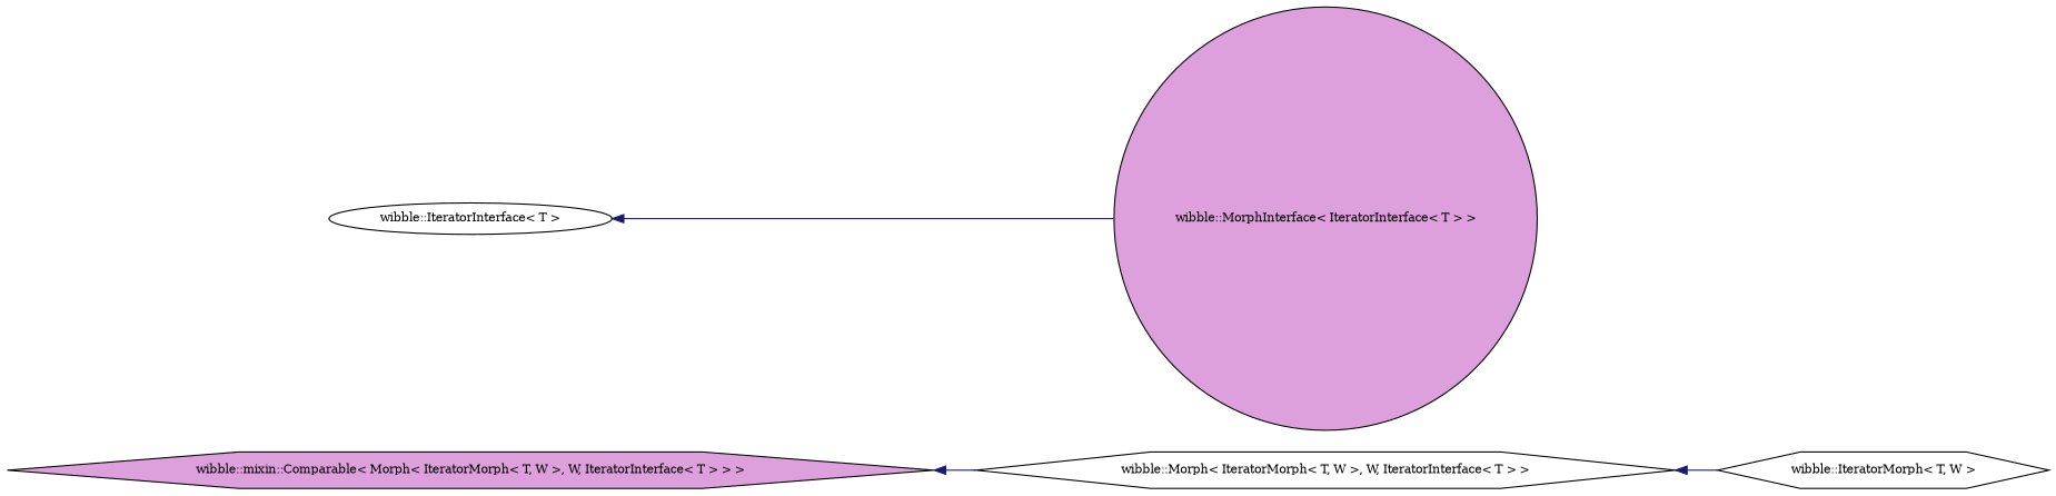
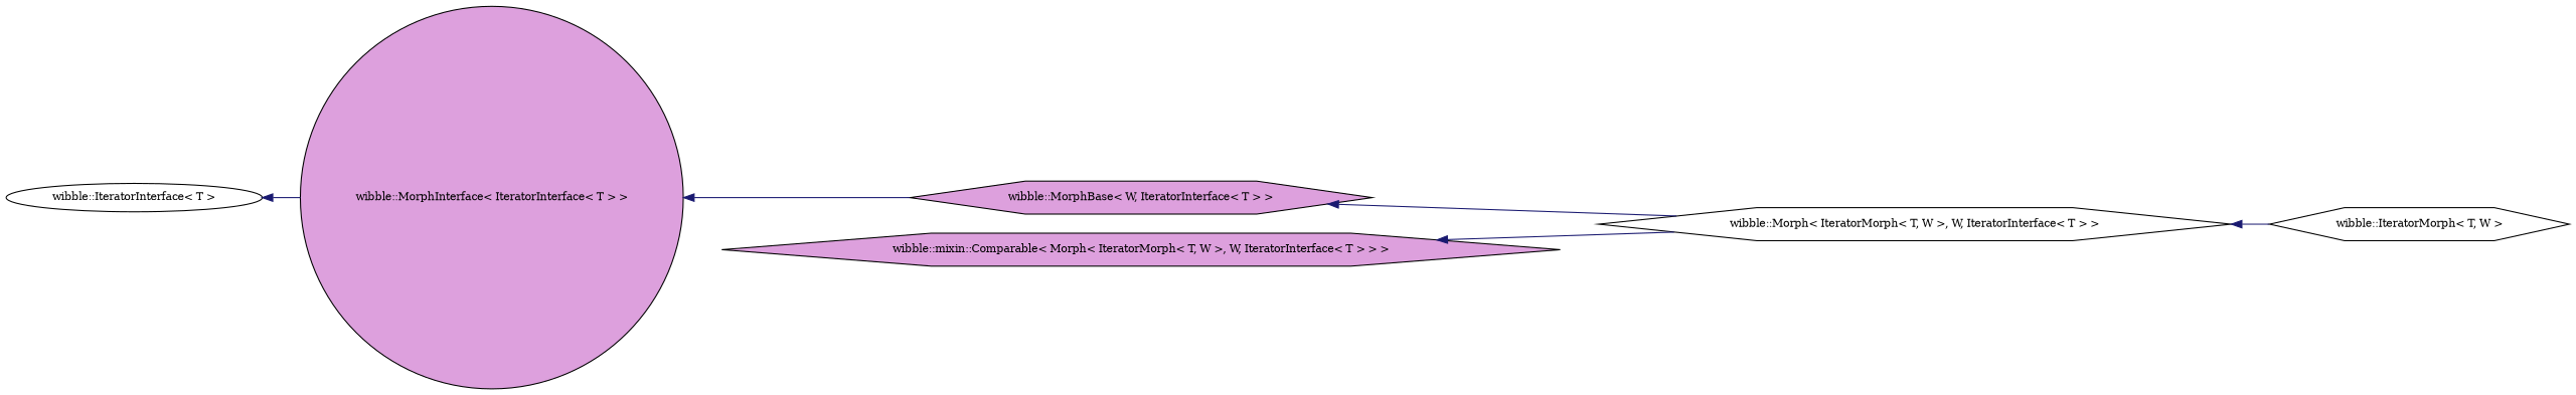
  digraph {
    fontname="DejaVu Serif"
    rankdir=LR
    node [color=black fillcolor=white fontname="DejaVu Serif" fontsize=10 shape=hexagon style=filled]
    edge [color=midnightblue dir=back fontname="DejaVu Serif" fontsize=10 labelfontname=Helvetica labelfontsize=10 style=solid]
    n1 [fontcolor=black height=0.2 label="wibble::IteratorMorph\< T, W \>" width=0.4]
    n2 [height=0.2 label="wibble::Morph\< IteratorMorph\< T, W \>, W, IteratorInterface\< T \> \>" width=0.4]
+   n3 [fillcolor=plum height=0.2 label="wibble::MorphBase\< W, IteratorInterface\< T \> \>" width=0.4]
    n4 [fillcolor=plum height=0.2 label="wibble::MorphInterface\< IteratorInterface\< T \> \>" shape=circle width=0.4]
    n5 [height=0.2 label="wibble::IteratorInterface\< T \>" shape=ellipse width=0.4]
    n6 [fillcolor=plum height=0.2 label="wibble::mixin::Comparable\< Morph\< IteratorMorph\< T, W \>, W, IteratorInterface\< T \> \> \>" width=0.4]
    n2 -> n1
+   n3 -> n2
+   n4 -> n3
    n5 -> n4
    n6 -> n2
  }
